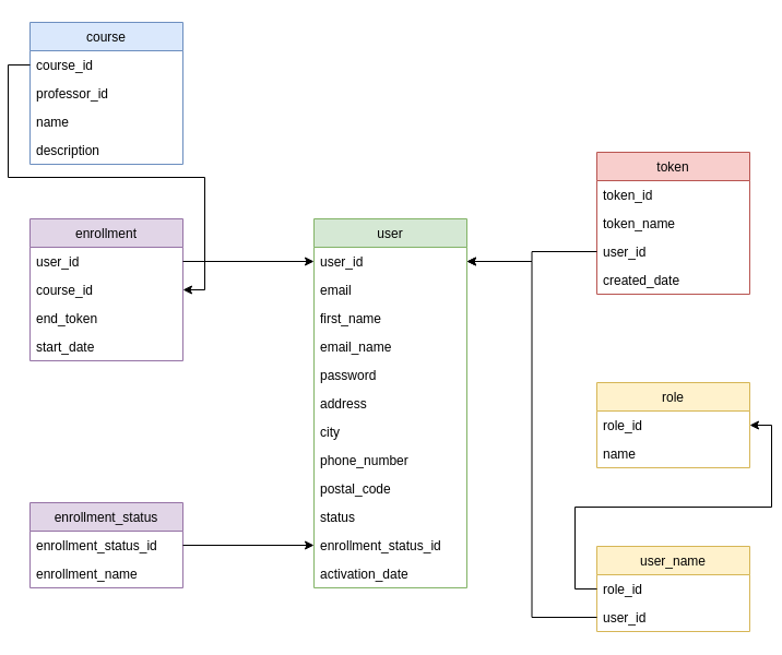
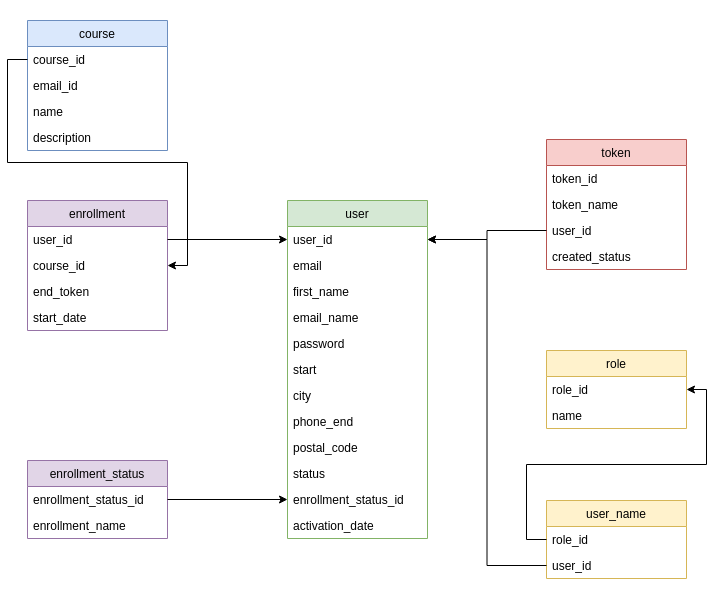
  <mxCell id="0" />
  <mxCell id="1" parent="0" />
  <mxCell id="2" value="role" style="swimlane;fontStyle=0;childLayout=stackLayout;horizontal=1;startSize=26;fillColor=#fff2cc;horizontalStack=0;resizeParent=1;resizeParentMax=0;resizeLast=0;collapsible=1;marginBottom=0;strokeColor=#d6b656;" parent="1" vertex="1"><mxGeometry x="539" y="350" width="140" height="78" as="geometry"><mxRectangle x="350" y="410" width="70" height="26" as="alternateBounds" /></mxGeometry></mxCell>
  <mxCell id="3" value="role_id" style="text;strokeColor=none;fillColor=none;align=left;verticalAlign=top;spacingLeft=4;spacingRight=4;overflow=hidden;rotatable=0;points=[[0,0.5],[1,0.5]];portConstraint=eastwest;" parent="2" vertex="1"><mxGeometry y="26" width="140" height="26" as="geometry" /></mxCell>
  <mxCell id="4" value="name" style="text;strokeColor=none;fillColor=none;align=left;verticalAlign=top;spacingLeft=4;spacingRight=4;overflow=hidden;rotatable=0;points=[[0,0.5],[1,0.5]];portConstraint=eastwest;" parent="2" vertex="1"><mxGeometry y="52" width="140" height="26" as="geometry" /></mxCell>
  <mxCell id="5" value="user" style="swimlane;fontStyle=0;childLayout=stackLayout;horizontal=1;startSize=26;fillColor=#d5e8d4;horizontalStack=0;resizeParent=1;resizeParentMax=0;resizeLast=0;collapsible=1;marginBottom=0;strokeColor=#82b366;" parent="1" vertex="1"><mxGeometry x="280" y="200" width="140" height="338" as="geometry"><mxRectangle x="350" y="410" width="70" height="26" as="alternateBounds" /></mxGeometry></mxCell>
  <mxCell id="6" value="user_id" style="text;strokeColor=none;fillColor=none;align=left;verticalAlign=top;spacingLeft=4;spacingRight=4;overflow=hidden;rotatable=0;points=[[0,0.5],[1,0.5]];portConstraint=eastwest;" parent="5" vertex="1"><mxGeometry y="26" width="140" height="26" as="geometry" /></mxCell>
  <mxCell id="7" value="email" style="text;strokeColor=none;fillColor=none;align=left;verticalAlign=top;spacingLeft=4;spacingRight=4;overflow=hidden;rotatable=0;points=[[0,0.5],[1,0.5]];portConstraint=eastwest;" parent="5" vertex="1"><mxGeometry y="52" width="140" height="26" as="geometry" /></mxCell>
  <mxCell id="8" value="first_name" style="text;strokeColor=none;fillColor=none;align=left;verticalAlign=top;spacingLeft=4;spacingRight=4;overflow=hidden;rotatable=0;points=[[0,0.5],[1,0.5]];portConstraint=eastwest;" parent="5" vertex="1"><mxGeometry y="78" width="140" height="26" as="geometry" /></mxCell>
  <mxCell id="9" value="email_name" style="text;strokeColor=none;fillColor=none;align=left;verticalAlign=top;spacingLeft=4;spacingRight=4;overflow=hidden;rotatable=0;points=[[0,0.5],[1,0.5]];portConstraint=eastwest;" parent="5" vertex="1"><mxGeometry y="104" width="140" height="26" as="geometry" /></mxCell>
  <mxCell id="10" value="password" style="text;strokeColor=none;fillColor=none;align=left;verticalAlign=top;spacingLeft=4;spacingRight=4;overflow=hidden;rotatable=0;points=[[0,0.5],[1,0.5]];portConstraint=eastwest;" parent="5" vertex="1"><mxGeometry y="130" width="140" height="26" as="geometry" /></mxCell>
- <mxCell id="11" value="address" style="text;strokeColor=none;fillColor=none;align=left;verticalAlign=top;spacingLeft=4;spacingRight=4;overflow=hidden;rotatable=0;points=[[0,0.5],[1,0.5]];portConstraint=eastwest;" parent="5" vertex="1"><mxGeometry y="156" width="140" height="26" as="geometry" /></mxCell>
+ <mxCell id="11" value="start" style="text;strokeColor=none;fillColor=none;align=left;verticalAlign=top;spacingLeft=4;spacingRight=4;overflow=hidden;rotatable=0;points=[[0,0.5],[1,0.5]];portConstraint=eastwest;" parent="5" vertex="1"><mxGeometry y="156" width="140" height="26" as="geometry" /></mxCell>
  <mxCell id="12" value="city" style="text;strokeColor=none;fillColor=none;align=left;verticalAlign=top;spacingLeft=4;spacingRight=4;overflow=hidden;rotatable=0;points=[[0,0.5],[1,0.5]];portConstraint=eastwest;" vertex="1" parent="5"><mxGeometry y="182" width="140" height="26" as="geometry" /></mxCell>
- <mxCell id="13" value="phone_number" style="text;strokeColor=none;fillColor=none;align=left;verticalAlign=top;spacingLeft=4;spacingRight=4;overflow=hidden;rotatable=0;points=[[0,0.5],[1,0.5]];portConstraint=eastwest;" vertex="1" parent="5"><mxGeometry y="208" width="140" height="26" as="geometry" /></mxCell>
+ <mxCell id="13" value="phone_end" style="text;strokeColor=none;fillColor=none;align=left;verticalAlign=top;spacingLeft=4;spacingRight=4;overflow=hidden;rotatable=0;points=[[0,0.5],[1,0.5]];portConstraint=eastwest;" vertex="1" parent="5"><mxGeometry y="208" width="140" height="26" as="geometry" /></mxCell>
  <mxCell id="14" value="postal_code" style="text;strokeColor=none;fillColor=none;align=left;verticalAlign=top;spacingLeft=4;spacingRight=4;overflow=hidden;rotatable=0;points=[[0,0.5],[1,0.5]];portConstraint=eastwest;" vertex="1" parent="5"><mxGeometry y="234" width="140" height="26" as="geometry" /></mxCell>
  <mxCell id="15" value="status" style="text;strokeColor=none;fillColor=none;align=left;verticalAlign=top;spacingLeft=4;spacingRight=4;overflow=hidden;rotatable=0;points=[[0,0.5],[1,0.5]];portConstraint=eastwest;" vertex="1" parent="5"><mxGeometry y="260" width="140" height="26" as="geometry" /></mxCell>
  <mxCell id="16" value="enrollment_status_id" style="text;strokeColor=none;fillColor=none;align=left;verticalAlign=top;spacingLeft=4;spacingRight=4;overflow=hidden;rotatable=0;points=[[0,0.5],[1,0.5]];portConstraint=eastwest;" vertex="1" parent="5"><mxGeometry y="286" width="140" height="26" as="geometry" /></mxCell>
  <mxCell id="17" value="activation_date" style="text;strokeColor=none;fillColor=none;align=left;verticalAlign=top;spacingLeft=4;spacingRight=4;overflow=hidden;rotatable=0;points=[[0,0.5],[1,0.5]];portConstraint=eastwest;" vertex="1" parent="5"><mxGeometry y="312" width="140" height="26" as="geometry" /></mxCell>
  <mxCell id="18" value="course" style="swimlane;fontStyle=0;childLayout=stackLayout;horizontal=1;startSize=26;fillColor=#dae8fc;horizontalStack=0;resizeParent=1;resizeParentMax=0;resizeLast=0;collapsible=1;marginBottom=0;strokeColor=#6c8ebf;" parent="1" vertex="1"><mxGeometry x="20" y="20" width="140" height="130" as="geometry"><mxRectangle x="350" y="410" width="70" height="26" as="alternateBounds" /></mxGeometry></mxCell>
  <mxCell id="19" value="course_id" style="text;strokeColor=none;fillColor=none;align=left;verticalAlign=top;spacingLeft=4;spacingRight=4;overflow=hidden;rotatable=0;points=[[0,0.5],[1,0.5]];portConstraint=eastwest;" parent="18" vertex="1"><mxGeometry y="26" width="140" height="26" as="geometry" /></mxCell>
- <mxCell id="20" value="professor_id" style="text;strokeColor=none;fillColor=none;align=left;verticalAlign=top;spacingLeft=4;spacingRight=4;overflow=hidden;rotatable=0;points=[[0,0.5],[1,0.5]];portConstraint=eastwest;" parent="18" vertex="1"><mxGeometry y="52" width="140" height="26" as="geometry" /></mxCell>
+ <mxCell id="20" value="email_id" style="text;strokeColor=none;fillColor=none;align=left;verticalAlign=top;spacingLeft=4;spacingRight=4;overflow=hidden;rotatable=0;points=[[0,0.5],[1,0.5]];portConstraint=eastwest;" parent="18" vertex="1"><mxGeometry y="52" width="140" height="26" as="geometry" /></mxCell>
  <mxCell id="21" value="name" style="text;strokeColor=none;fillColor=none;align=left;verticalAlign=top;spacingLeft=4;spacingRight=4;overflow=hidden;rotatable=0;points=[[0,0.5],[1,0.5]];portConstraint=eastwest;" parent="18" vertex="1"><mxGeometry y="78" width="140" height="26" as="geometry" /></mxCell>
  <mxCell id="22" value="description" style="text;strokeColor=none;fillColor=none;align=left;verticalAlign=top;spacingLeft=4;spacingRight=4;overflow=hidden;rotatable=0;points=[[0,0.5],[1,0.5]];portConstraint=eastwest;" parent="18" vertex="1"><mxGeometry y="104" width="140" height="26" as="geometry" /></mxCell>
  <mxCell id="23" value="user_name" style="swimlane;fontStyle=0;childLayout=stackLayout;horizontal=1;startSize=26;fillColor=#fff2cc;horizontalStack=0;resizeParent=1;resizeParentMax=0;resizeLast=0;collapsible=1;marginBottom=0;strokeColor=#d6b656;" vertex="1" parent="1"><mxGeometry x="539" y="500" width="140" height="78" as="geometry"><mxRectangle x="350" y="410" width="70" height="26" as="alternateBounds" /></mxGeometry></mxCell>
  <mxCell id="24" value="role_id" style="text;strokeColor=none;fillColor=none;align=left;verticalAlign=top;spacingLeft=4;spacingRight=4;overflow=hidden;rotatable=0;points=[[0,0.5],[1,0.5]];portConstraint=eastwest;" vertex="1" parent="23"><mxGeometry y="26" width="140" height="26" as="geometry" /></mxCell>
  <mxCell id="25" value="user_id" style="text;strokeColor=none;fillColor=none;align=left;verticalAlign=top;spacingLeft=4;spacingRight=4;overflow=hidden;rotatable=0;points=[[0,0.5],[1,0.5]];portConstraint=eastwest;" vertex="1" parent="23"><mxGeometry y="52" width="140" height="26" as="geometry" /></mxCell>
  <mxCell id="26" value="token" style="swimlane;fontStyle=0;childLayout=stackLayout;horizontal=1;startSize=26;fillColor=#f8cecc;horizontalStack=0;resizeParent=1;resizeParentMax=0;resizeLast=0;collapsible=1;marginBottom=0;strokeColor=#b85450;" vertex="1" parent="1"><mxGeometry x="539" y="139" width="140" height="130" as="geometry"><mxRectangle x="350" y="410" width="70" height="26" as="alternateBounds" /></mxGeometry></mxCell>
  <mxCell id="27" value="token_id" style="text;strokeColor=none;fillColor=none;align=left;verticalAlign=top;spacingLeft=4;spacingRight=4;overflow=hidden;rotatable=0;points=[[0,0.5],[1,0.5]];portConstraint=eastwest;" vertex="1" parent="26"><mxGeometry y="26" width="140" height="26" as="geometry" /></mxCell>
  <mxCell id="28" value="token_name" style="text;strokeColor=none;fillColor=none;align=left;verticalAlign=top;spacingLeft=4;spacingRight=4;overflow=hidden;rotatable=0;points=[[0,0.5],[1,0.5]];portConstraint=eastwest;" vertex="1" parent="26"><mxGeometry y="52" width="140" height="26" as="geometry" /></mxCell>
  <mxCell id="29" value="user_id" style="text;strokeColor=none;fillColor=none;align=left;verticalAlign=top;spacingLeft=4;spacingRight=4;overflow=hidden;rotatable=0;points=[[0,0.5],[1,0.5]];portConstraint=eastwest;" vertex="1" parent="26"><mxGeometry y="78" width="140" height="26" as="geometry" /></mxCell>
- <mxCell id="30" value="created_date" style="text;strokeColor=none;fillColor=none;align=left;verticalAlign=top;spacingLeft=4;spacingRight=4;overflow=hidden;rotatable=0;points=[[0,0.5],[1,0.5]];portConstraint=eastwest;" vertex="1" parent="26"><mxGeometry y="104" width="140" height="26" as="geometry" /></mxCell>
+ <mxCell id="30" value="created_status" style="text;strokeColor=none;fillColor=none;align=left;verticalAlign=top;spacingLeft=4;spacingRight=4;overflow=hidden;rotatable=0;points=[[0,0.5],[1,0.5]];portConstraint=eastwest;" vertex="1" parent="26"><mxGeometry y="104" width="140" height="26" as="geometry" /></mxCell>
  <mxCell id="31" value="enrollment_status" style="swimlane;fontStyle=0;childLayout=stackLayout;horizontal=1;startSize=26;fillColor=#e1d5e7;horizontalStack=0;resizeParent=1;resizeParentMax=0;resizeLast=0;collapsible=1;marginBottom=0;strokeColor=#9673a6;" vertex="1" parent="1"><mxGeometry x="20" y="460" width="140" height="78" as="geometry"><mxRectangle x="350" y="410" width="70" height="26" as="alternateBounds" /></mxGeometry></mxCell>
  <mxCell id="32" value="enrollment_status_id" style="text;strokeColor=none;fillColor=none;align=left;verticalAlign=top;spacingLeft=4;spacingRight=4;overflow=hidden;rotatable=0;points=[[0,0.5],[1,0.5]];portConstraint=eastwest;" vertex="1" parent="31"><mxGeometry y="26" width="140" height="26" as="geometry" /></mxCell>
  <mxCell id="33" value="enrollment_name" style="text;strokeColor=none;fillColor=none;align=left;verticalAlign=top;spacingLeft=4;spacingRight=4;overflow=hidden;rotatable=0;points=[[0,0.5],[1,0.5]];portConstraint=eastwest;" vertex="1" parent="31"><mxGeometry y="52" width="140" height="26" as="geometry" /></mxCell>
  <mxCell id="34" value="enrollment" style="swimlane;fontStyle=0;childLayout=stackLayout;horizontal=1;startSize=26;fillColor=#e1d5e7;horizontalStack=0;resizeParent=1;resizeParentMax=0;resizeLast=0;collapsible=1;marginBottom=0;strokeColor=#9673a6;" vertex="1" parent="1"><mxGeometry x="20" y="200" width="140" height="130" as="geometry"><mxRectangle x="350" y="410" width="70" height="26" as="alternateBounds" /></mxGeometry></mxCell>
  <mxCell id="35" value="user_id" style="text;strokeColor=none;fillColor=none;align=left;verticalAlign=top;spacingLeft=4;spacingRight=4;overflow=hidden;rotatable=0;points=[[0,0.5],[1,0.5]];portConstraint=eastwest;" vertex="1" parent="34"><mxGeometry y="26" width="140" height="26" as="geometry" /></mxCell>
  <mxCell id="36" value="course_id" style="text;strokeColor=none;fillColor=none;align=left;verticalAlign=top;spacingLeft=4;spacingRight=4;overflow=hidden;rotatable=0;points=[[0,0.5],[1,0.5]];portConstraint=eastwest;" vertex="1" parent="34"><mxGeometry y="52" width="140" height="26" as="geometry" /></mxCell>
  <mxCell id="37" value="end_token" style="text;strokeColor=none;fillColor=none;align=left;verticalAlign=top;spacingLeft=4;spacingRight=4;overflow=hidden;rotatable=0;points=[[0,0.5],[1,0.5]];portConstraint=eastwest;" vertex="1" parent="34"><mxGeometry y="78" width="140" height="26" as="geometry" /></mxCell>
  <mxCell id="38" value="start_date" style="text;strokeColor=none;fillColor=none;align=left;verticalAlign=top;spacingLeft=4;spacingRight=4;overflow=hidden;rotatable=0;points=[[0,0.5],[1,0.5]];portConstraint=eastwest;" vertex="1" parent="34"><mxGeometry y="104" width="140" height="26" as="geometry" /></mxCell>
  <mxCell id="39" style="edgeStyle=orthogonalEdgeStyle;rounded=0;orthogonalLoop=1;jettySize=auto;html=1;" edge="1" parent="1" source="32" target="16"><mxGeometry relative="1" as="geometry" /></mxCell>
  <mxCell id="40" style="edgeStyle=orthogonalEdgeStyle;rounded=0;orthogonalLoop=1;jettySize=auto;html=1;" edge="1" parent="1" source="35" target="6"><mxGeometry relative="1" as="geometry" /></mxCell>
  <mxCell id="41" style="edgeStyle=orthogonalEdgeStyle;rounded=0;orthogonalLoop=1;jettySize=auto;html=1;" edge="1" parent="1" source="29" target="6"><mxGeometry relative="1" as="geometry" /></mxCell>
  <mxCell id="42" style="edgeStyle=orthogonalEdgeStyle;rounded=0;orthogonalLoop=1;jettySize=auto;html=1;" edge="1" parent="1" source="25" target="6"><mxGeometry relative="1" as="geometry" /></mxCell>
  <mxCell id="43" style="edgeStyle=orthogonalEdgeStyle;rounded=0;orthogonalLoop=1;jettySize=auto;html=1;" edge="1" parent="1" source="24" target="3"><mxGeometry relative="1" as="geometry" /></mxCell>
  <mxCell id="44" style="edgeStyle=orthogonalEdgeStyle;rounded=0;orthogonalLoop=1;jettySize=auto;html=1;" edge="1" parent="1" source="19" target="36"><mxGeometry relative="1" as="geometry" /></mxCell>
